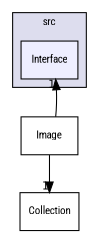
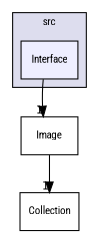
  digraph {
    compound=true
    fontname="Roboto Condensed"
    node [fontname="Roboto Condensed" fontsize=10 shape=box]
    edge [fontname="Roboto Condensed" headlabel=1 labeldistance=1.5 labelfontname=Helvetica labelfontsize=10]
    n1 [fillcolor="#eeeeff" label=Interface pencolor=black style=filled]
    n2 [label=Image]
    n3 [label=Collection]
    subgraph cluster_1 {
      bgcolor="#ddddee"
      fontsize=10
      label=src
      pencolor=black
      n1
    }
-   n2 -> n1
+   n1 -> n2
    n2 -> n3
  }
